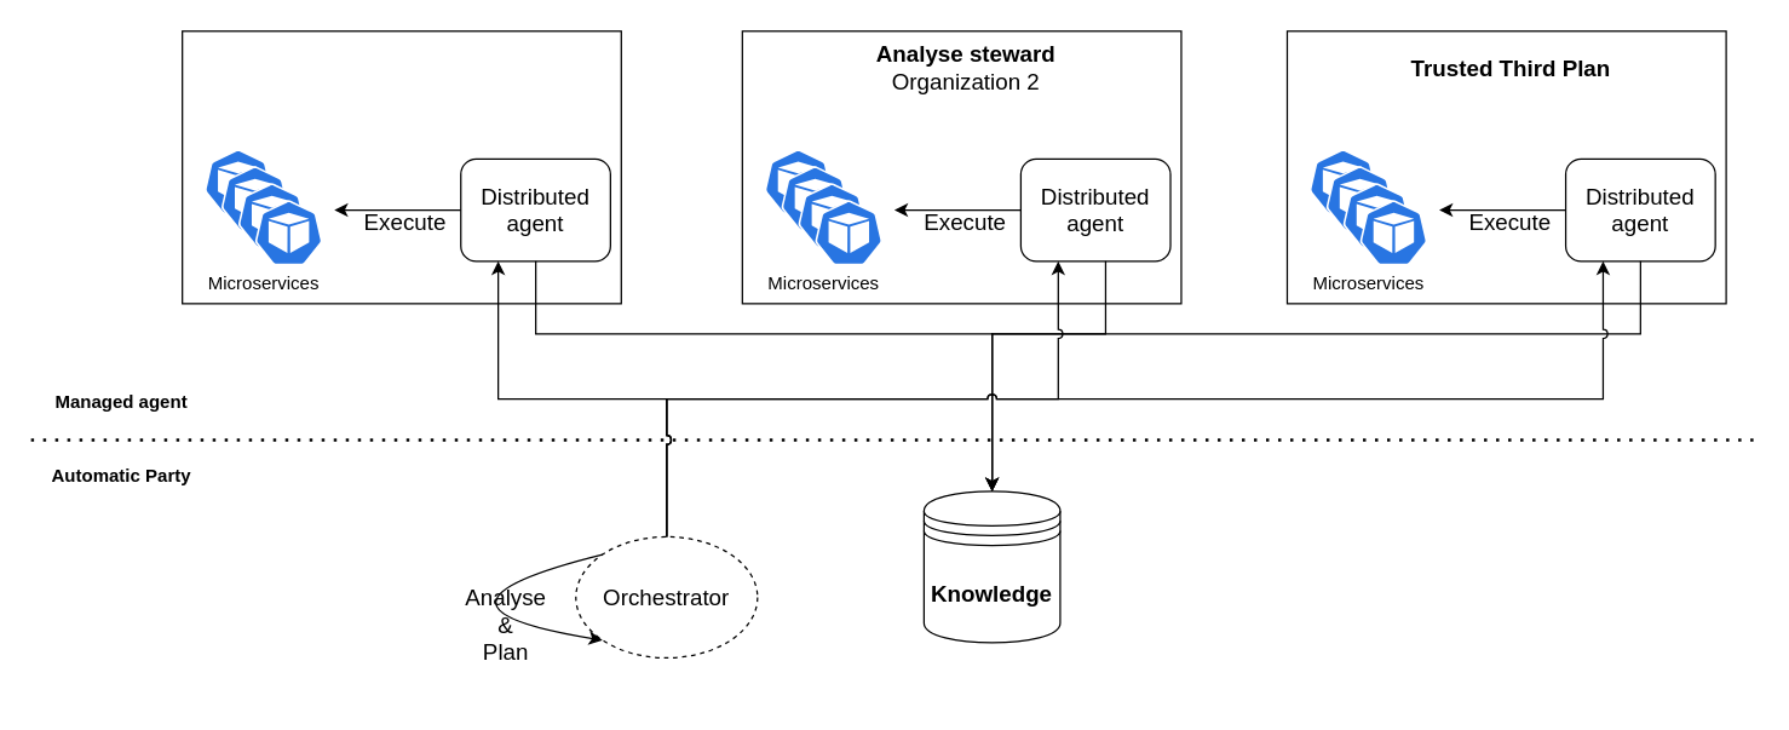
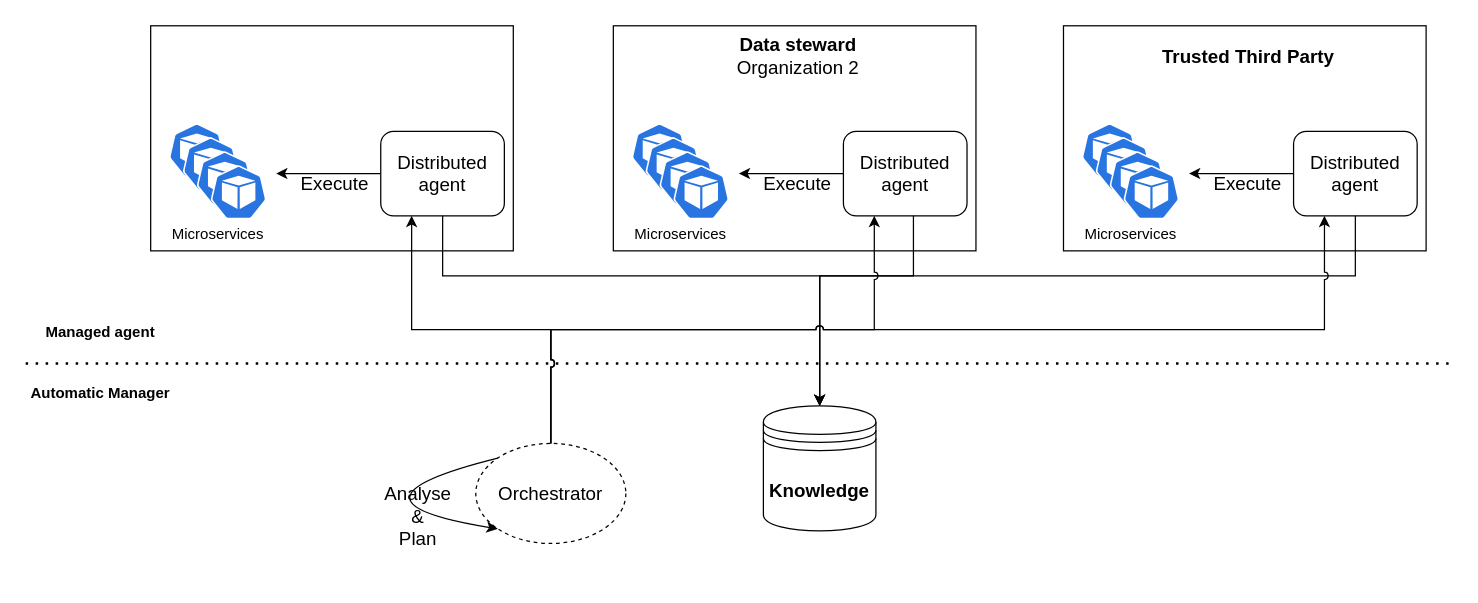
  <mxCell id="0" />
  <mxCell id="1" parent="0" />
  <mxCell id="2" value="&lt;font style=&quot;font-size: 15px;&quot;&gt;Orchestrator&lt;/font&gt;" style="ellipse;whiteSpace=wrap;html=1;dashed=1;" vertex="1" parent="1"><mxGeometry x="380" y="354" width="120" height="80" as="geometry" /></mxCell>
  <mxCell id="3" value="" style="group" vertex="1" connectable="0" parent="1"><mxGeometry x="610" y="324" width="90" height="136" as="geometry" /></mxCell>
  <mxCell id="4" value="&lt;b&gt;&lt;font style=&quot;font-size: 15px;&quot;&gt;Knowledge&lt;/font&gt;&lt;/b&gt;" style="shape=datastore;whiteSpace=wrap;html=1;" vertex="1" parent="3"><mxGeometry width="90" height="100" as="geometry" /></mxCell>
  <mxCell id="5" value="" style="group" vertex="1" connectable="0" parent="1"><mxGeometry x="120" y="20" width="290" height="182" as="geometry" /></mxCell>
  <mxCell id="6" value="" style="rounded=0;whiteSpace=wrap;html=1;" vertex="1" parent="5"><mxGeometry width="290" height="180" as="geometry" /></mxCell>
  <mxCell id="7" style="edgeStyle=orthogonalEdgeStyle;rounded=0;orthogonalLoop=1;jettySize=auto;html=1;exitX=0;exitY=0.5;exitDx=0;exitDy=0;" edge="1" parent="5" source="8"><mxGeometry relative="1" as="geometry"><mxPoint x="100.385" y="118.125" as="targetPoint" /></mxGeometry></mxCell>
  <mxCell id="8" value="&lt;span style=&quot;font-size: 15px;&quot;&gt;Distributed agent&lt;/span&gt;" style="rounded=1;whiteSpace=wrap;html=1;" vertex="1" parent="5"><mxGeometry x="184" y="84.5" width="98.85" height="67.5" as="geometry" /></mxCell>
  <mxCell id="9" value="" style="group" vertex="1" connectable="0" parent="5"><mxGeometry x="14.577" y="72.5" width="78.077" height="87.75" as="geometry" /></mxCell>
  <mxCell id="10" value="" style="sketch=0;html=1;dashed=0;whitespace=wrap;fillColor=#2875E2;strokeColor=#ffffff;points=[[0.005,0.63,0],[0.1,0.2,0],[0.9,0.2,0],[0.5,0,0],[0.995,0.63,0],[0.72,0.99,0],[0.5,1,0],[0.28,0.99,0]];verticalLabelPosition=bottom;align=center;verticalAlign=top;shape=mxgraph.kubernetes.icon;prIcon=pod" vertex="1" parent="9"><mxGeometry width="44.615" height="54" as="geometry" /></mxCell>
  <mxCell id="11" value="" style="sketch=0;html=1;dashed=0;whitespace=wrap;fillColor=#2875E2;strokeColor=#ffffff;points=[[0.005,0.63,0],[0.1,0.2,0],[0.9,0.2,0],[0.5,0,0],[0.995,0.63,0],[0.72,0.99,0],[0.5,1,0],[0.28,0.99,0]];verticalLabelPosition=bottom;align=center;verticalAlign=top;shape=mxgraph.kubernetes.icon;prIcon=pod" vertex="1" parent="9"><mxGeometry x="11.154" y="11.25" width="44.615" height="54" as="geometry" /></mxCell>
  <mxCell id="12" value="" style="sketch=0;html=1;dashed=0;whitespace=wrap;fillColor=#2875E2;strokeColor=#ffffff;points=[[0.005,0.63,0],[0.1,0.2,0],[0.9,0.2,0],[0.5,0,0],[0.995,0.63,0],[0.72,0.99,0],[0.5,1,0],[0.28,0.99,0]];verticalLabelPosition=bottom;align=center;verticalAlign=top;shape=mxgraph.kubernetes.icon;prIcon=pod" vertex="1" parent="9"><mxGeometry x="22.308" y="22.5" width="44.615" height="54" as="geometry" /></mxCell>
  <mxCell id="13" value="" style="sketch=0;html=1;dashed=0;whitespace=wrap;fillColor=#2875E2;strokeColor=#ffffff;points=[[0.005,0.63,0],[0.1,0.2,0],[0.9,0.2,0],[0.5,0,0],[0.995,0.63,0],[0.72,0.99,0],[0.5,1,0],[0.28,0.99,0]];verticalLabelPosition=bottom;align=center;verticalAlign=top;shape=mxgraph.kubernetes.icon;prIcon=pod" vertex="1" parent="9"><mxGeometry x="33.462" y="33.75" width="44.615" height="54" as="geometry" /></mxCell>
  <mxCell id="14" value="&lt;font style=&quot;font-size: 15px;&quot;&gt;Execute&lt;/font&gt;" style="text;html=1;strokeColor=none;fillColor=none;align=center;verticalAlign=middle;whiteSpace=wrap;rounded=0;" vertex="1" parent="5"><mxGeometry x="113.535" y="109" width="66.923" height="33.75" as="geometry" /></mxCell>
  <mxCell id="15" value="Microservices" style="text;html=1;strokeColor=none;fillColor=none;align=center;verticalAlign=middle;whiteSpace=wrap;rounded=0;" vertex="1" parent="5"><mxGeometry x="23.62" y="152" width="60" height="30" as="geometry" /></mxCell>
  <mxCell id="16" value="" style="group" vertex="1" connectable="0" parent="1"><mxGeometry x="490" y="20" width="290" height="182" as="geometry" /></mxCell>
  <mxCell id="17" value="" style="rounded=0;whiteSpace=wrap;html=1;" vertex="1" parent="16"><mxGeometry width="290" height="180" as="geometry" /></mxCell>
  <mxCell id="18" style="edgeStyle=orthogonalEdgeStyle;rounded=0;orthogonalLoop=1;jettySize=auto;html=1;exitX=0;exitY=0.5;exitDx=0;exitDy=0;" edge="1" parent="16" source="19"><mxGeometry relative="1" as="geometry"><mxPoint x="100.385" y="118.125" as="targetPoint" /></mxGeometry></mxCell>
  <mxCell id="19" value="&lt;span style=&quot;font-size: 15px;&quot;&gt;Distributed agent&lt;/span&gt;" style="rounded=1;whiteSpace=wrap;html=1;" vertex="1" parent="16"><mxGeometry x="184" y="84.5" width="98.85" height="67.5" as="geometry" /></mxCell>
- <mxCell id="20" value="&lt;font style=&quot;font-size: 15px;&quot;&gt;&lt;b&gt;Analyse steward&lt;/b&gt;&lt;br&gt;Organization 2&lt;br&gt;&lt;/font&gt;" style="text;html=1;strokeColor=none;fillColor=none;align=center;verticalAlign=middle;whiteSpace=wrap;rounded=0;" vertex="1" parent="16"><mxGeometry x="5.58" y="6.75" width="284.42" height="33.75" as="geometry" /></mxCell>
+ <mxCell id="20" value="&lt;font style=&quot;font-size: 15px;&quot;&gt;&lt;b&gt;Data steward&lt;/b&gt;&lt;br&gt;Organization 2&lt;br&gt;&lt;/font&gt;" style="text;html=1;strokeColor=none;fillColor=none;align=center;verticalAlign=middle;whiteSpace=wrap;rounded=0;" vertex="1" parent="16"><mxGeometry x="5.58" y="6.75" width="284.42" height="33.75" as="geometry" /></mxCell>
  <mxCell id="21" value="" style="group" vertex="1" connectable="0" parent="16"><mxGeometry x="14.577" y="72.5" width="78.077" height="87.75" as="geometry" /></mxCell>
  <mxCell id="22" value="" style="sketch=0;html=1;dashed=0;whitespace=wrap;fillColor=#2875E2;strokeColor=#ffffff;points=[[0.005,0.63,0],[0.1,0.2,0],[0.9,0.2,0],[0.5,0,0],[0.995,0.63,0],[0.72,0.99,0],[0.5,1,0],[0.28,0.99,0]];verticalLabelPosition=bottom;align=center;verticalAlign=top;shape=mxgraph.kubernetes.icon;prIcon=pod" vertex="1" parent="21"><mxGeometry width="44.615" height="54" as="geometry" /></mxCell>
  <mxCell id="23" value="" style="sketch=0;html=1;dashed=0;whitespace=wrap;fillColor=#2875E2;strokeColor=#ffffff;points=[[0.005,0.63,0],[0.1,0.2,0],[0.9,0.2,0],[0.5,0,0],[0.995,0.63,0],[0.72,0.99,0],[0.5,1,0],[0.28,0.99,0]];verticalLabelPosition=bottom;align=center;verticalAlign=top;shape=mxgraph.kubernetes.icon;prIcon=pod" vertex="1" parent="21"><mxGeometry x="11.154" y="11.25" width="44.615" height="54" as="geometry" /></mxCell>
  <mxCell id="24" value="" style="sketch=0;html=1;dashed=0;whitespace=wrap;fillColor=#2875E2;strokeColor=#ffffff;points=[[0.005,0.63,0],[0.1,0.2,0],[0.9,0.2,0],[0.5,0,0],[0.995,0.63,0],[0.72,0.99,0],[0.5,1,0],[0.28,0.99,0]];verticalLabelPosition=bottom;align=center;verticalAlign=top;shape=mxgraph.kubernetes.icon;prIcon=pod" vertex="1" parent="21"><mxGeometry x="22.308" y="22.5" width="44.615" height="54" as="geometry" /></mxCell>
  <mxCell id="25" value="" style="sketch=0;html=1;dashed=0;whitespace=wrap;fillColor=#2875E2;strokeColor=#ffffff;points=[[0.005,0.63,0],[0.1,0.2,0],[0.9,0.2,0],[0.5,0,0],[0.995,0.63,0],[0.72,0.99,0],[0.5,1,0],[0.28,0.99,0]];verticalLabelPosition=bottom;align=center;verticalAlign=top;shape=mxgraph.kubernetes.icon;prIcon=pod" vertex="1" parent="21"><mxGeometry x="33.462" y="33.75" width="44.615" height="54" as="geometry" /></mxCell>
  <mxCell id="26" value="&lt;font style=&quot;font-size: 15px;&quot;&gt;Execute&lt;/font&gt;" style="text;html=1;strokeColor=none;fillColor=none;align=center;verticalAlign=middle;whiteSpace=wrap;rounded=0;" vertex="1" parent="16"><mxGeometry x="113.535" y="109" width="66.923" height="33.75" as="geometry" /></mxCell>
  <mxCell id="27" value="Microservices" style="text;html=1;strokeColor=none;fillColor=none;align=center;verticalAlign=middle;whiteSpace=wrap;rounded=0;" vertex="1" parent="16"><mxGeometry x="23.62" y="152" width="60" height="30" as="geometry" /></mxCell>
  <mxCell id="28" style="edgeStyle=orthogonalEdgeStyle;rounded=0;orthogonalLoop=1;jettySize=auto;html=1;entryX=0.5;entryY=0;entryDx=0;entryDy=0;" edge="1" parent="1" source="8" target="4"><mxGeometry relative="1" as="geometry"><Array as="points"><mxPoint x="354" y="220" /><mxPoint x="655" y="220" /></Array></mxGeometry></mxCell>
  <mxCell id="29" style="edgeStyle=orthogonalEdgeStyle;rounded=0;orthogonalLoop=1;jettySize=auto;html=1;entryX=0.5;entryY=0;entryDx=0;entryDy=0;" edge="1" parent="1" source="19" target="4"><mxGeometry relative="1" as="geometry"><Array as="points"><mxPoint x="730" y="220" /><mxPoint x="655" y="220" /></Array></mxGeometry></mxCell>
  <mxCell id="30" value="" style="endArrow=classic;html=1;rounded=0;exitX=0;exitY=0;exitDx=0;exitDy=0;edgeStyle=orthogonalEdgeStyle;curved=1;entryX=0;entryY=1;entryDx=0;entryDy=0;" edge="1" parent="1" source="2" target="2"><mxGeometry width="50" height="50" relative="1" as="geometry"><mxPoint x="220" y="350" as="sourcePoint" /><mxPoint x="270" y="300" as="targetPoint" /><Array as="points"><mxPoint x="260" y="400" /></Array></mxGeometry></mxCell>
  <mxCell id="31" value="&lt;font style=&quot;font-size: 15px;&quot;&gt;Analyse&lt;br&gt;&amp;amp;&lt;br&gt;Plan&lt;br&gt;&lt;/font&gt;" style="text;html=1;strokeColor=none;fillColor=none;align=center;verticalAlign=middle;whiteSpace=wrap;rounded=0;" vertex="1" parent="1"><mxGeometry x="304" y="380.5" width="60" height="63" as="geometry" /></mxCell>
  <mxCell id="32" value="" style="group" vertex="1" connectable="0" parent="1"><mxGeometry x="850" y="20" width="290" height="182" as="geometry" /></mxCell>
  <mxCell id="33" value="" style="rounded=0;whiteSpace=wrap;html=1;" vertex="1" parent="32"><mxGeometry width="290" height="180" as="geometry" /></mxCell>
  <mxCell id="34" style="edgeStyle=orthogonalEdgeStyle;rounded=0;orthogonalLoop=1;jettySize=auto;html=1;exitX=0;exitY=0.5;exitDx=0;exitDy=0;" edge="1" parent="32" source="35"><mxGeometry relative="1" as="geometry"><mxPoint x="100.385" y="118.125" as="targetPoint" /></mxGeometry></mxCell>
  <mxCell id="35" value="&lt;span style=&quot;font-size: 15px;&quot;&gt;Distributed agent&lt;/span&gt;" style="rounded=1;whiteSpace=wrap;html=1;" vertex="1" parent="32"><mxGeometry x="184" y="84.5" width="98.85" height="67.5" as="geometry" /></mxCell>
- <mxCell id="36" value="&lt;font style=&quot;font-size: 15px;&quot;&gt;&lt;b&gt;Trusted Third Plan&lt;/b&gt;&lt;br&gt;&lt;/font&gt;" style="text;html=1;strokeColor=none;fillColor=none;align=center;verticalAlign=middle;whiteSpace=wrap;rounded=0;" vertex="1" parent="32"><mxGeometry x="5.58" y="6.75" width="284.42" height="33.75" as="geometry" /></mxCell>
+ <mxCell id="36" value="&lt;font style=&quot;font-size: 15px;&quot;&gt;&lt;b&gt;Trusted Third Party&lt;/b&gt;&lt;br&gt;&lt;/font&gt;" style="text;html=1;strokeColor=none;fillColor=none;align=center;verticalAlign=middle;whiteSpace=wrap;rounded=0;" vertex="1" parent="32"><mxGeometry x="5.58" y="6.75" width="284.42" height="33.75" as="geometry" /></mxCell>
  <mxCell id="37" value="" style="group" vertex="1" connectable="0" parent="32"><mxGeometry x="14.577" y="72.5" width="78.077" height="87.75" as="geometry" /></mxCell>
  <mxCell id="38" value="" style="sketch=0;html=1;dashed=0;whitespace=wrap;fillColor=#2875E2;strokeColor=#ffffff;points=[[0.005,0.63,0],[0.1,0.2,0],[0.9,0.2,0],[0.5,0,0],[0.995,0.63,0],[0.72,0.99,0],[0.5,1,0],[0.28,0.99,0]];verticalLabelPosition=bottom;align=center;verticalAlign=top;shape=mxgraph.kubernetes.icon;prIcon=pod" vertex="1" parent="37"><mxGeometry width="44.615" height="54" as="geometry" /></mxCell>
  <mxCell id="39" value="" style="sketch=0;html=1;dashed=0;whitespace=wrap;fillColor=#2875E2;strokeColor=#ffffff;points=[[0.005,0.63,0],[0.1,0.2,0],[0.9,0.2,0],[0.5,0,0],[0.995,0.63,0],[0.72,0.99,0],[0.5,1,0],[0.28,0.99,0]];verticalLabelPosition=bottom;align=center;verticalAlign=top;shape=mxgraph.kubernetes.icon;prIcon=pod" vertex="1" parent="37"><mxGeometry x="11.154" y="11.25" width="44.615" height="54" as="geometry" /></mxCell>
  <mxCell id="40" value="" style="sketch=0;html=1;dashed=0;whitespace=wrap;fillColor=#2875E2;strokeColor=#ffffff;points=[[0.005,0.63,0],[0.1,0.2,0],[0.9,0.2,0],[0.5,0,0],[0.995,0.63,0],[0.72,0.99,0],[0.5,1,0],[0.28,0.99,0]];verticalLabelPosition=bottom;align=center;verticalAlign=top;shape=mxgraph.kubernetes.icon;prIcon=pod" vertex="1" parent="37"><mxGeometry x="22.308" y="22.5" width="44.615" height="54" as="geometry" /></mxCell>
  <mxCell id="41" value="" style="sketch=0;html=1;dashed=0;whitespace=wrap;fillColor=#2875E2;strokeColor=#ffffff;points=[[0.005,0.63,0],[0.1,0.2,0],[0.9,0.2,0],[0.5,0,0],[0.995,0.63,0],[0.72,0.99,0],[0.5,1,0],[0.28,0.99,0]];verticalLabelPosition=bottom;align=center;verticalAlign=top;shape=mxgraph.kubernetes.icon;prIcon=pod" vertex="1" parent="37"><mxGeometry x="33.462" y="33.75" width="44.615" height="54" as="geometry" /></mxCell>
  <mxCell id="42" value="&lt;font style=&quot;font-size: 15px;&quot;&gt;Execute&lt;/font&gt;" style="text;html=1;strokeColor=none;fillColor=none;align=center;verticalAlign=middle;whiteSpace=wrap;rounded=0;" vertex="1" parent="32"><mxGeometry x="113.535" y="109" width="66.923" height="33.75" as="geometry" /></mxCell>
  <mxCell id="43" value="Microservices" style="text;html=1;strokeColor=none;fillColor=none;align=center;verticalAlign=middle;whiteSpace=wrap;rounded=0;" vertex="1" parent="32"><mxGeometry x="23.62" y="152" width="60" height="30" as="geometry" /></mxCell>
  <mxCell id="44" style="edgeStyle=orthogonalEdgeStyle;rounded=0;orthogonalLoop=1;jettySize=auto;html=1;exitX=0.5;exitY=1;exitDx=0;exitDy=0;entryX=0.5;entryY=0;entryDx=0;entryDy=0;" edge="1" parent="1" source="35" target="4"><mxGeometry relative="1" as="geometry"><Array as="points"><mxPoint x="1083" y="220" /><mxPoint x="655" y="220" /></Array></mxGeometry></mxCell>
  <mxCell id="45" value="" style="endArrow=none;dashed=1;html=1;dashPattern=1 3;strokeWidth=2;rounded=0;" edge="1" parent="1"><mxGeometry width="50" height="50" relative="1" as="geometry"><mxPoint x="20" y="290" as="sourcePoint" /><mxPoint x="1160" y="290" as="targetPoint" /></mxGeometry></mxCell>
  <mxCell id="46" value="&lt;b&gt;Managed agent&lt;/b&gt;" style="text;html=1;strokeColor=none;fillColor=none;align=center;verticalAlign=middle;whiteSpace=wrap;rounded=0;" vertex="1" parent="1"><mxGeometry x="20" y="250" width="120" height="30" as="geometry" /></mxCell>
- <mxCell id="47" value="&lt;b&gt;Automatic Party&lt;/b&gt;" style="text;html=1;strokeColor=none;fillColor=none;align=center;verticalAlign=middle;whiteSpace=wrap;rounded=0;" vertex="1" parent="1"><mxGeometry x="20" y="299" width="120" height="30" as="geometry" /></mxCell>
+ <mxCell id="47" value="&lt;b&gt;Automatic Manager&lt;/b&gt;" style="text;html=1;strokeColor=none;fillColor=none;align=center;verticalAlign=middle;whiteSpace=wrap;rounded=0;" vertex="1" parent="1"><mxGeometry x="20" y="299" width="120" height="30" as="geometry" /></mxCell>
  <mxCell id="48" value="" style="endArrow=classic;html=1;rounded=0;exitX=0.5;exitY=0;exitDx=0;exitDy=0;entryX=0.25;entryY=1;entryDx=0;entryDy=0;edgeStyle=orthogonalEdgeStyle;jumpStyle=arc;" edge="1" parent="1" source="2" target="8"><mxGeometry width="50" height="50" relative="1" as="geometry"><mxPoint x="610" y="250" as="sourcePoint" /><mxPoint x="660" y="200" as="targetPoint" /></mxGeometry></mxCell>
  <mxCell id="49" value="" style="endArrow=classic;html=1;rounded=0;exitX=0.5;exitY=0;exitDx=0;exitDy=0;entryX=0.25;entryY=1;entryDx=0;entryDy=0;edgeStyle=orthogonalEdgeStyle;jumpStyle=arc;" edge="1" parent="1" source="2" target="19"><mxGeometry width="50" height="50" relative="1" as="geometry"><mxPoint x="530" y="310" as="sourcePoint" /><mxPoint x="580" y="260" as="targetPoint" /></mxGeometry></mxCell>
  <mxCell id="50" value="" style="endArrow=classic;html=1;rounded=0;entryX=0.25;entryY=1;entryDx=0;entryDy=0;exitX=0.5;exitY=0;exitDx=0;exitDy=0;edgeStyle=orthogonalEdgeStyle;jumpStyle=arc;" edge="1" parent="1" source="2" target="35"><mxGeometry width="50" height="50" relative="1" as="geometry"><mxPoint x="530" y="310" as="sourcePoint" /><mxPoint x="580" y="260" as="targetPoint" /></mxGeometry></mxCell>
